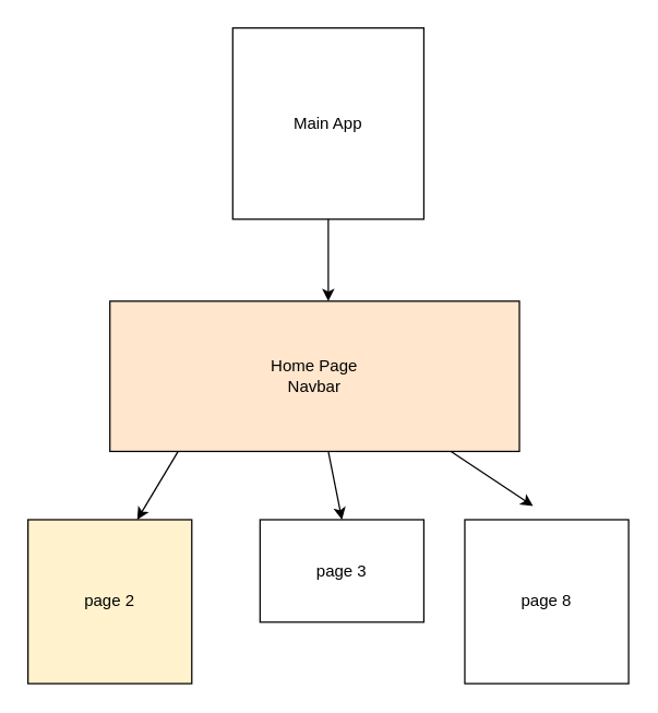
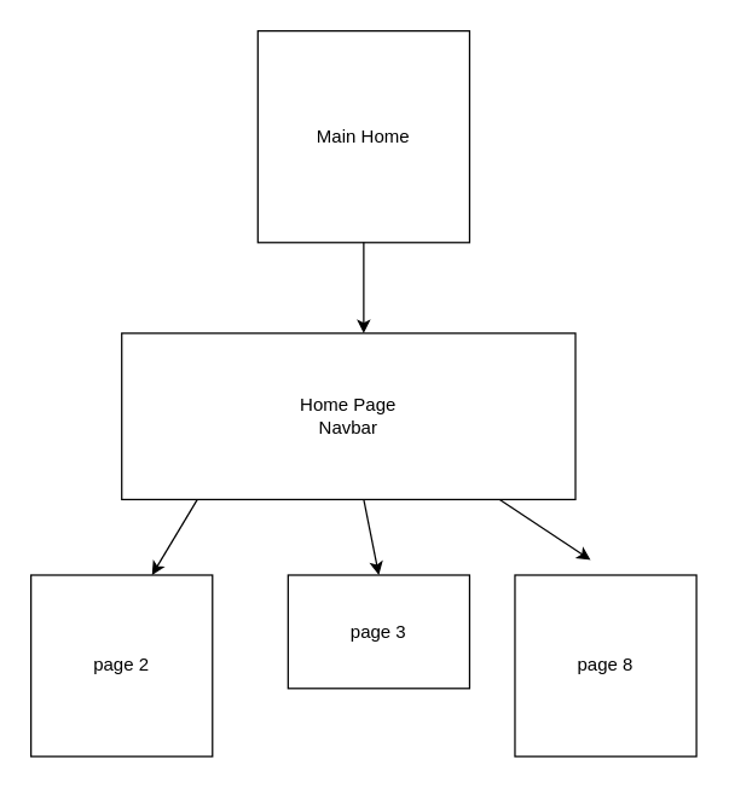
  <mxCell id="0" />
  <mxCell id="1" parent="0" />
- <mxCell id="2" value="Home Page&lt;br&gt;Navbar" style="rounded=0;whiteSpace=wrap;html=1;fillColor=#ffe6cc;" vertex="1" parent="1"><mxGeometry x="80" y="220" width="300" height="110" as="geometry" /></mxCell>
- <mxCell id="3" value="Main App" style="whiteSpace=wrap;html=1;aspect=fixed;" vertex="1" parent="1"><mxGeometry x="170" y="20" width="140" height="140" as="geometry" /></mxCell>
- <mxCell id="4" value="page 2" style="whiteSpace=wrap;html=1;aspect=fixed;fillColor=#fff2cc;" vertex="1" parent="1"><mxGeometry x="20" y="380" width="120" height="120" as="geometry" /></mxCell>
+ <mxCell id="2" value="Home Page&lt;br&gt;Navbar" style="rounded=0;whiteSpace=wrap;html=1;" vertex="1" parent="1"><mxGeometry x="80" y="220" width="300" height="110" as="geometry" /></mxCell>
+ <mxCell id="3" value="Main Home" style="whiteSpace=wrap;html=1;aspect=fixed;" vertex="1" parent="1"><mxGeometry x="170" y="20" width="140" height="140" as="geometry" /></mxCell>
+ <mxCell id="4" value="page 2" style="whiteSpace=wrap;html=1;aspect=fixed;" vertex="1" parent="1"><mxGeometry x="20" y="380" width="120" height="120" as="geometry" /></mxCell>
  <mxCell id="5" value="page 3" style="whiteSpace=wrap;html=1;aspect=fixed;" vertex="1" parent="1"><mxGeometry x="190" y="380" width="120" height="75" as="geometry" /></mxCell>
  <mxCell id="6" value="" style="endArrow=classic;html=1;entryX=0.5;entryY=0;entryDx=0;entryDy=0;" edge="1" parent="1" target="5"><mxGeometry width="50" height="50" relative="1" as="geometry"><mxPoint x="240" y="330" as="sourcePoint" /><mxPoint x="250" y="370" as="targetPoint" /></mxGeometry></mxCell>
  <mxCell id="7" value="" style="endArrow=classic;html=1;" edge="1" parent="1"><mxGeometry width="50" height="50" relative="1" as="geometry"><mxPoint x="240" y="160" as="sourcePoint" /><mxPoint x="240" y="220" as="targetPoint" /></mxGeometry></mxCell>
  <mxCell id="8" value="" style="endArrow=classic;html=1;" edge="1" parent="1"><mxGeometry width="50" height="50" relative="1" as="geometry"><mxPoint x="130" y="330" as="sourcePoint" /><mxPoint x="100" y="380" as="targetPoint" /></mxGeometry></mxCell>
  <mxCell id="9" value="page 8" style="whiteSpace=wrap;html=1;aspect=fixed;" vertex="1" parent="1"><mxGeometry x="340" y="380" width="120" height="120" as="geometry" /></mxCell>
  <mxCell id="10" value="" style="endArrow=classic;html=1;exitX=0.833;exitY=1;exitDx=0;exitDy=0;exitPerimeter=0;" edge="1" parent="1" source="2"><mxGeometry width="50" height="50" relative="1" as="geometry"><mxPoint x="330" y="340" as="sourcePoint" /><mxPoint x="390" y="370" as="targetPoint" /><Array as="points" /></mxGeometry></mxCell>
